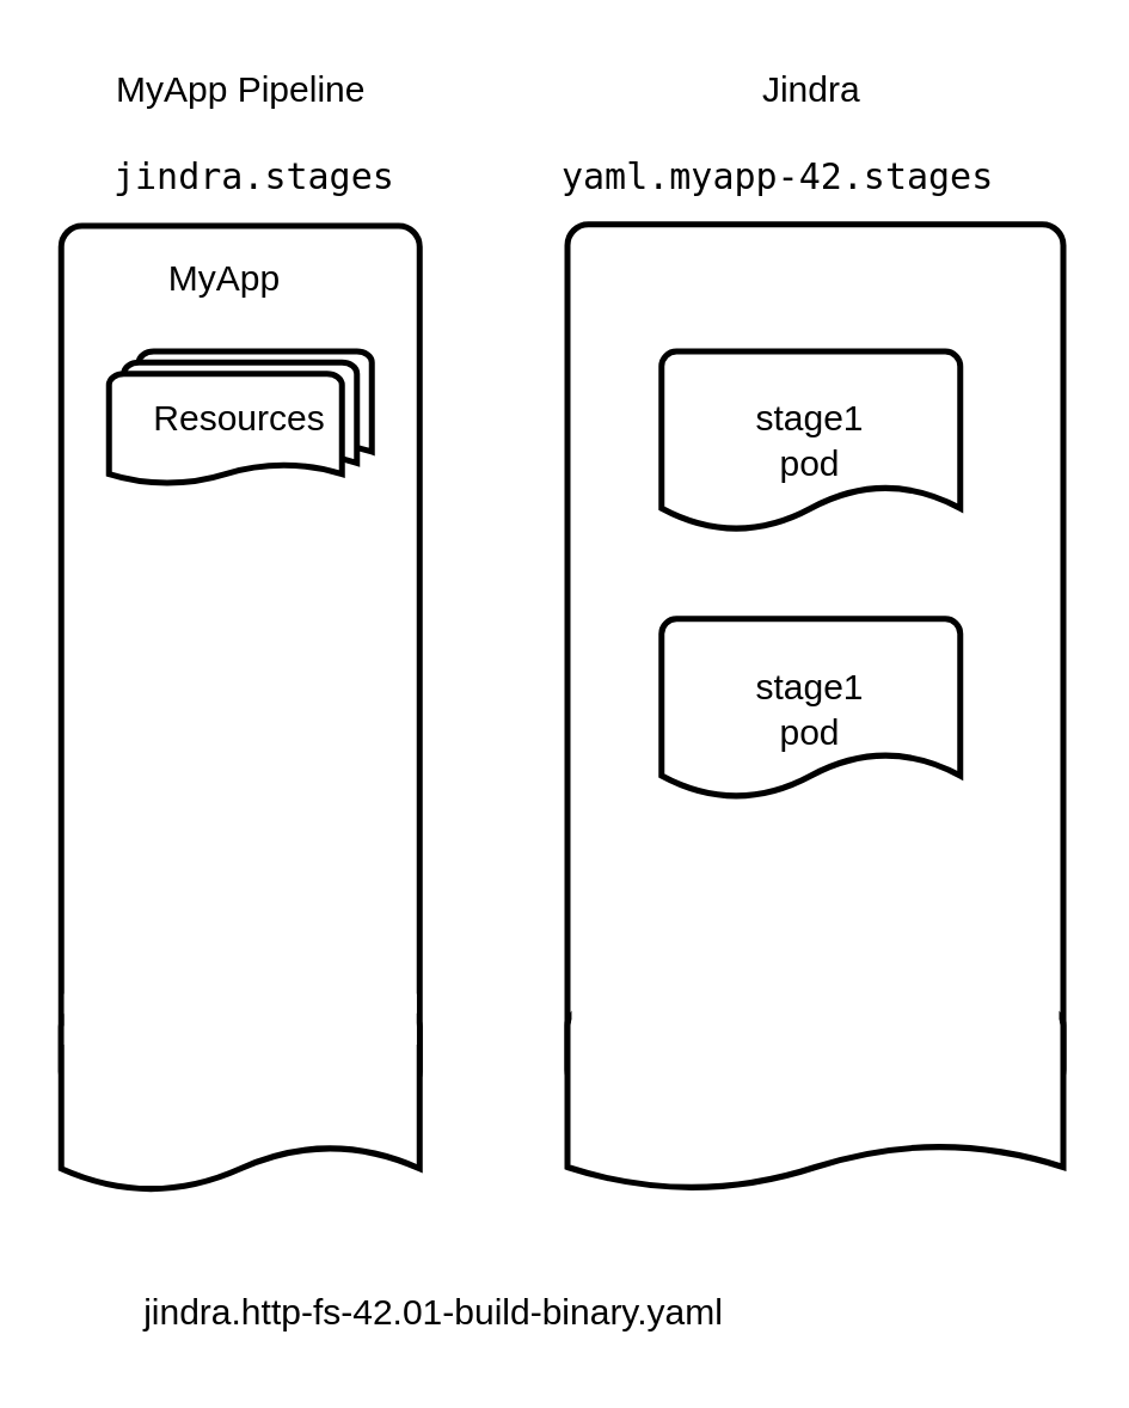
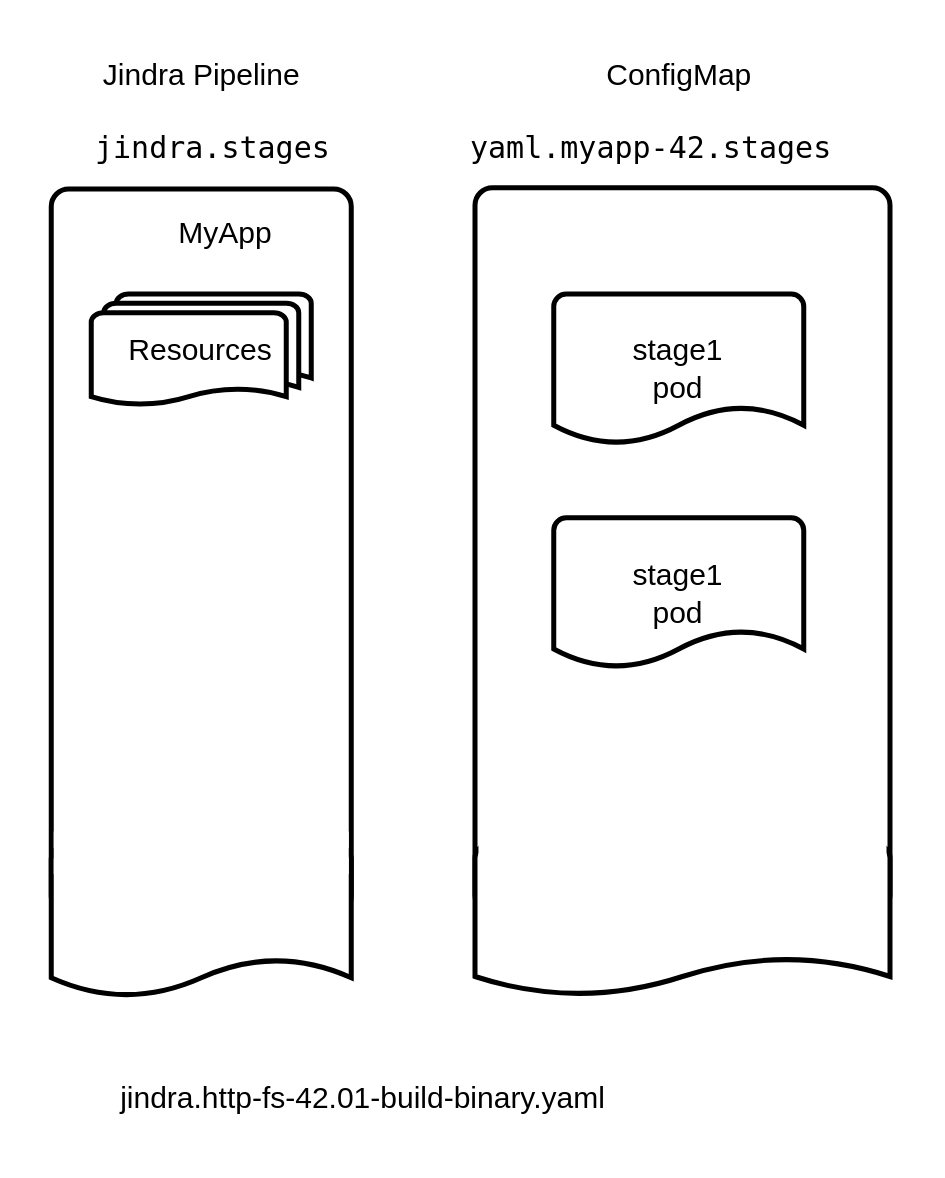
  <mxCell id="0" />
  <mxCell id="1" parent="0" />
  <mxCell id="2" value="" style="group" vertex="1" connectable="0" parent="1"><mxGeometry x="20" y="75" width="120" height="323" as="geometry" /></mxCell>
  <mxCell id="3" value="" style="rounded=1;whiteSpace=wrap;html=1;absoluteArcSize=1;arcSize=14;strokeWidth=2;shadow=0;" vertex="1" parent="2"><mxGeometry width="120" height="290" as="geometry" /></mxCell>
  <mxCell id="4" value="" style="group" vertex="1" connectable="0" parent="2"><mxGeometry y="257" width="120" height="66" as="geometry" /></mxCell>
  <mxCell id="5" value="" style="group" vertex="1" connectable="0" parent="4"><mxGeometry width="120" height="66" as="geometry" /></mxCell>
  <mxCell id="6" value="" style="strokeWidth=2;html=1;shape=mxgraph.flowchart.document2;whiteSpace=wrap;size=0.25;shadow=0;" vertex="1" parent="5"><mxGeometry y="6" width="120" height="60" as="geometry" /></mxCell>
  <mxCell id="7" value="" style="whiteSpace=wrap;html=1;shadow=0;strokeColor=none;" vertex="1" parent="5"><mxGeometry x="1" width="118" height="17" as="geometry" /></mxCell>
- <mxCell id="8" value="MyApp Pipeline" style="text;html=1;strokeColor=none;fillColor=none;align=center;verticalAlign=middle;whiteSpace=wrap;rounded=0;shadow=0;" vertex="1" parent="1"><mxGeometry x="25.5" y="20" width="109" height="20" as="geometry" /></mxCell>
- <mxCell id="9" value="MyApp" style="text;html=1;strokeColor=none;fillColor=none;align=center;verticalAlign=middle;whiteSpace=wrap;rounded=0;shadow=0;" vertex="1" parent="1"><mxGeometry x="34.5" y="83" width="80" height="20" as="geometry" /></mxCell>
+ <mxCell id="8" value="Jindra Pipeline" style="text;html=1;strokeColor=none;fillColor=none;align=center;verticalAlign=middle;whiteSpace=wrap;rounded=0;shadow=0;" vertex="1" parent="1"><mxGeometry x="25.5" y="20" width="109" height="20" as="geometry" /></mxCell>
+ <mxCell id="9" value="MyApp" style="text;html=1;strokeColor=none;fillColor=none;align=center;verticalAlign=middle;whiteSpace=wrap;rounded=0;shadow=0;" vertex="1" parent="1"><mxGeometry x="49.5" y="83" width="80" height="20" as="geometry" /></mxCell>
  <mxCell id="10" value="Resources" style="strokeWidth=2;html=1;shape=mxgraph.flowchart.multi-document;whiteSpace=wrap;shadow=0;align=center;" vertex="1" parent="1"><mxGeometry x="36" y="117" width="88" height="45" as="geometry" /></mxCell>
  <mxCell id="11" value="" style="group" vertex="1" connectable="0" parent="1"><mxGeometry x="189.5" y="74.5" width="166" height="323" as="geometry" /></mxCell>
  <mxCell id="12" value="" style="rounded=1;whiteSpace=wrap;html=1;absoluteArcSize=1;arcSize=14;strokeWidth=2;shadow=0;" vertex="1" parent="11"><mxGeometry width="166" height="290" as="geometry" /></mxCell>
  <mxCell id="13" value="" style="group" vertex="1" connectable="0" parent="11"><mxGeometry y="257" width="166" height="66" as="geometry" /></mxCell>
  <mxCell id="14" value="" style="group" vertex="1" connectable="0" parent="13"><mxGeometry width="166" height="66" as="geometry" /></mxCell>
  <mxCell id="15" value="" style="strokeWidth=2;html=1;shape=mxgraph.flowchart.document2;whiteSpace=wrap;size=0.25;shadow=0;" vertex="1" parent="14"><mxGeometry y="6" width="166" height="60" as="geometry" /></mxCell>
  <mxCell id="16" value="" style="whiteSpace=wrap;html=1;shadow=0;strokeColor=none;" vertex="1" parent="14"><mxGeometry x="1.383" width="163.233" height="17" as="geometry" /></mxCell>
  <mxCell id="17" value="stage1&lt;br&gt;pod" style="strokeWidth=2;html=1;shape=mxgraph.flowchart.document2;whiteSpace=wrap;size=0.25;shadow=0;align=center;" vertex="1" parent="11"><mxGeometry x="31.5" y="42.5" width="100" height="60" as="geometry" /></mxCell>
  <mxCell id="18" value="stage1&lt;br&gt;pod" style="strokeWidth=2;html=1;shape=mxgraph.flowchart.document2;whiteSpace=wrap;size=0.25;shadow=0;align=center;" vertex="1" parent="11"><mxGeometry x="31.5" y="132" width="100" height="60" as="geometry" /></mxCell>
- <mxCell id="19" value="Jindra" style="text;html=1;strokeColor=none;fillColor=none;align=center;verticalAlign=middle;whiteSpace=wrap;rounded=0;shadow=0;" vertex="1" parent="1"><mxGeometry x="216.5" y="20" width="109" height="20" as="geometry" /></mxCell>
+ <mxCell id="19" value="ConfigMap" style="text;html=1;strokeColor=none;fillColor=none;align=center;verticalAlign=middle;whiteSpace=wrap;rounded=0;shadow=0;" vertex="1" parent="1"><mxGeometry x="216.5" y="20" width="109" height="20" as="geometry" /></mxCell>
  <mxCell id="20" value="&lt;pre&gt;jindra.stages&lt;/pre&gt;" style="text;html=1;resizable=0;points=[];autosize=1;align=left;verticalAlign=top;spacingTop=-4;" vertex="1" parent="1"><mxGeometry x="35.5" y="36.5" width="89" height="38" as="geometry" /></mxCell>
  <mxCell id="21" value="&lt;pre&gt;yaml.myapp-42.stages&lt;/pre&gt;" style="text;html=1;resizable=0;points=[];autosize=1;align=left;verticalAlign=top;spacingTop=-4;" vertex="1" parent="1"><mxGeometry x="186" y="37" width="168" height="38" as="geometry" /></mxCell>
  <mxCell id="22" value="jindra.http-fs-42.01-build-binary.yaml" style="text;html=1;strokeColor=none;fillColor=none;align=center;verticalAlign=middle;whiteSpace=wrap;rounded=0;shadow=0;" vertex="1" parent="1"><mxGeometry x="29" y="429" width="232" height="20" as="geometry" /></mxCell>
